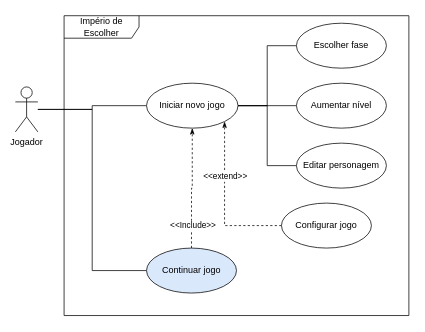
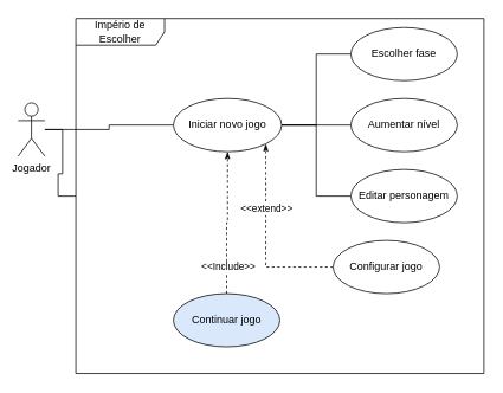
  <mxCell id="0" />
  <mxCell id="1" parent="0" />
  <mxCell id="2" style="edgeStyle=orthogonalEdgeStyle;rounded=0;orthogonalLoop=1;jettySize=auto;html=1;endArrow=none;endFill=0;" edge="1" parent="1" source="4" target="8"><mxGeometry relative="1" as="geometry" /></mxCell>
- <mxCell id="3" style="edgeStyle=orthogonalEdgeStyle;rounded=0;orthogonalLoop=1;jettySize=auto;html=1;entryX=0;entryY=0.5;entryDx=0;entryDy=0;endArrow=none;endFill=0;" edge="1" parent="1" source="4" target="18"><mxGeometry relative="1" as="geometry" /></mxCell>
+ <mxCell id="3" style="edgeStyle=orthogonalEdgeStyle;rounded=0;orthogonalLoop=1;jettySize=auto;html=1;endArrow=none;endFill=0;" edge="1" parent="1" source="4" target="15"><mxGeometry relative="1" as="geometry" /></mxCell>
  <mxCell id="4" value="Jogador" style="shape=umlActor;verticalLabelPosition=bottom;verticalAlign=top;html=1;" vertex="1" parent="1"><mxGeometry x="20" y="115" width="30" height="60" as="geometry" /></mxCell>
  <mxCell id="5" style="edgeStyle=orthogonalEdgeStyle;rounded=0;orthogonalLoop=1;jettySize=auto;html=1;entryX=0;entryY=0.5;entryDx=0;entryDy=0;endArrow=none;endFill=0;" edge="1" parent="1" source="8" target="9"><mxGeometry relative="1" as="geometry" /></mxCell>
  <mxCell id="6" style="edgeStyle=orthogonalEdgeStyle;rounded=0;orthogonalLoop=1;jettySize=auto;html=1;endArrow=none;endFill=0;" edge="1" parent="1" source="8" target="14"><mxGeometry relative="1" as="geometry" /></mxCell>
  <mxCell id="7" style="edgeStyle=orthogonalEdgeStyle;rounded=0;orthogonalLoop=1;jettySize=auto;html=1;entryX=0;entryY=0.5;entryDx=0;entryDy=0;endArrow=none;endFill=0;" edge="1" parent="1" source="8" target="10"><mxGeometry relative="1" as="geometry" /></mxCell>
  <mxCell id="8" value="Iniciar novo jogo" style="ellipse;whiteSpace=wrap;html=1;" vertex="1" parent="1"><mxGeometry x="195" y="110" width="122" height="60" as="geometry" /></mxCell>
  <mxCell id="9" value="Escolher fase" style="ellipse;whiteSpace=wrap;html=1;" vertex="1" parent="1"><mxGeometry x="395" y="30" width="120" height="60" as="geometry" /></mxCell>
  <mxCell id="10" value="Editar personagem" style="ellipse;whiteSpace=wrap;html=1;" vertex="1" parent="1"><mxGeometry x="395" y="190" width="120" height="60" as="geometry" /></mxCell>
  <mxCell id="11" style="edgeStyle=orthogonalEdgeStyle;rounded=0;orthogonalLoop=1;jettySize=auto;html=1;endArrow=classicThin;endFill=1;dashed=1;startArrow=none;startFill=0;entryX=1;entryY=1;entryDx=0;entryDy=0;" edge="1" parent="1" source="13" target="8"><mxGeometry relative="1" as="geometry"><mxPoint x="125" y="140" as="targetPoint" /></mxGeometry></mxCell>
  <mxCell id="12" value="&amp;lt;&amp;lt;extend&amp;gt;&amp;gt;" style="edgeLabel;html=1;align=center;verticalAlign=middle;resizable=0;points=[];" connectable="0" vertex="1" parent="11"><mxGeometry x="0.567" y="-4" relative="1" as="geometry"><mxPoint x="-4" y="27" as="offset" /></mxGeometry></mxCell>
  <mxCell id="13" value="Configurar jogo" style="ellipse;whiteSpace=wrap;html=1;" vertex="1" parent="1"><mxGeometry x="375" y="270" width="120" height="60" as="geometry" /></mxCell>
  <mxCell id="14" value="Aumentar nível" style="ellipse;whiteSpace=wrap;html=1;" vertex="1" parent="1"><mxGeometry x="395" y="110" width="120" height="60" as="geometry" /></mxCell>
  <mxCell id="15" value="Império de Escolher" style="shape=umlFrame;whiteSpace=wrap;html=1;pointerEvents=0;width=100;height=30;" vertex="1" parent="1"><mxGeometry x="85" y="20" width="460" height="400" as="geometry" /></mxCell>
  <mxCell id="16" style="edgeStyle=orthogonalEdgeStyle;rounded=0;orthogonalLoop=1;jettySize=auto;html=1;dashed=1;endArrow=classicThin;endFill=1;" edge="1" parent="1" source="18" target="8"><mxGeometry relative="1" as="geometry" /></mxCell>
  <mxCell id="17" value="&amp;lt;&amp;lt;Include&amp;gt;&amp;gt;" style="edgeLabel;html=1;align=center;verticalAlign=middle;resizable=0;points=[];" connectable="0" vertex="1" parent="16"><mxGeometry x="-0.621" y="-1" relative="1" as="geometry"><mxPoint as="offset" /></mxGeometry></mxCell>
  <mxCell id="18" value="Continuar jogo" style="ellipse;whiteSpace=wrap;html=1;fillColor=#dae8fc;" vertex="1" parent="1"><mxGeometry x="195" y="330" width="120" height="60" as="geometry" /></mxCell>
